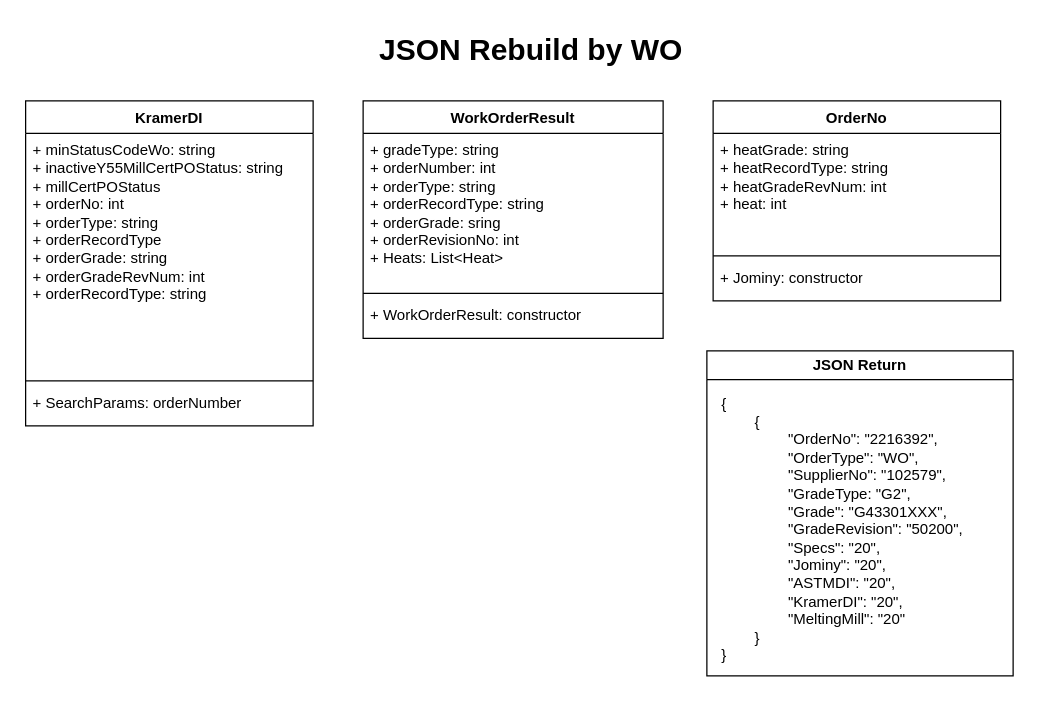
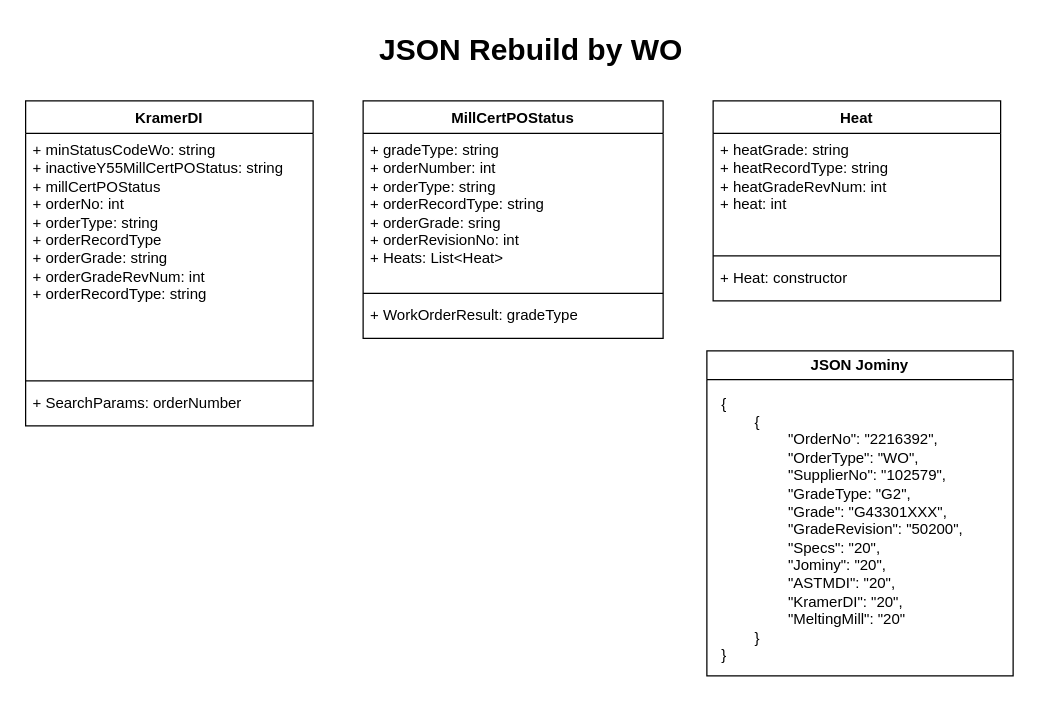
  <mxCell id="0" />
  <mxCell id="1" parent="0" />
  <mxCell id="2" value="KramerDI" style="swimlane;fontStyle=1;align=center;verticalAlign=top;childLayout=stackLayout;horizontal=1;startSize=26;horizontalStack=0;resizeParent=1;resizeParentMax=0;resizeLast=0;collapsible=1;marginBottom=0;whiteSpace=wrap;html=1;" vertex="1" parent="1"><mxGeometry x="20" y="80" width="230" height="260" as="geometry" /></mxCell>
  <mxCell id="3" value="+ minStatusCodeWo: string&lt;br&gt;+ inactiveY55MillCertPOStatus: string&lt;br&gt;+ millCertPOStatus&lt;br&gt;+ orderNo: int&lt;br&gt;+ orderType: string&lt;br&gt;+ orderRecordType&lt;br&gt;+ orderGrade: string&lt;br&gt;+ orderGradeRevNum: int&lt;br&gt;+ orderRecordType: string&lt;br&gt;" style="text;strokeColor=none;fillColor=none;align=left;verticalAlign=top;spacingLeft=4;spacingRight=4;overflow=hidden;rotatable=0;points=[[0,0.5],[1,0.5]];portConstraint=eastwest;whiteSpace=wrap;html=1;" vertex="1" parent="2"><mxGeometry y="26" width="230" height="194" as="geometry" /></mxCell>
  <mxCell id="4" value="" style="line;strokeWidth=1;fillColor=none;align=left;verticalAlign=middle;spacingTop=-1;spacingLeft=3;spacingRight=3;rotatable=0;labelPosition=right;points=[];portConstraint=eastwest;strokeColor=inherit;" vertex="1" parent="2"><mxGeometry y="220" width="230" height="8" as="geometry" /></mxCell>
  <mxCell id="5" value="+&amp;nbsp;SearchParams: orderNumber" style="text;strokeColor=none;fillColor=none;align=left;verticalAlign=top;spacingLeft=4;spacingRight=4;overflow=hidden;rotatable=0;points=[[0,0.5],[1,0.5]];portConstraint=eastwest;whiteSpace=wrap;html=1;" vertex="1" parent="2"><mxGeometry y="228" width="230" height="32" as="geometry" /></mxCell>
  <mxCell id="6" value="JSON Rebuild by WO" style="text;strokeColor=none;fillColor=none;html=1;fontSize=24;fontStyle=1;verticalAlign=middle;align=center;" vertex="1" parent="1"><mxGeometry x="374" y="20" width="100" height="40" as="geometry" /></mxCell>
- <mxCell id="7" value="WorkOrderResult" style="swimlane;fontStyle=1;align=center;verticalAlign=top;childLayout=stackLayout;horizontal=1;startSize=26;horizontalStack=0;resizeParent=1;resizeParentMax=0;resizeLast=0;collapsible=1;marginBottom=0;whiteSpace=wrap;html=1;" vertex="1" parent="1"><mxGeometry x="290" y="80" width="240" height="190" as="geometry" /></mxCell>
+ <mxCell id="7" value="MillCertPOStatus" style="swimlane;fontStyle=1;align=center;verticalAlign=top;childLayout=stackLayout;horizontal=1;startSize=26;horizontalStack=0;resizeParent=1;resizeParentMax=0;resizeLast=0;collapsible=1;marginBottom=0;whiteSpace=wrap;html=1;" vertex="1" parent="1"><mxGeometry x="290" y="80" width="240" height="190" as="geometry" /></mxCell>
  <mxCell id="8" value="+ gradeType: string&lt;br&gt;+ orderNumber: int&lt;br&gt;+ orderType: string&lt;br&gt;+ orderRecordType: string&lt;br&gt;+ orderGrade: sring&lt;br&gt;+ orderRevisionNo: int&lt;br&gt;+ Heats: List&amp;lt;Heat&amp;gt;" style="text;strokeColor=none;fillColor=none;align=left;verticalAlign=top;spacingLeft=4;spacingRight=4;overflow=hidden;rotatable=0;points=[[0,0.5],[1,0.5]];portConstraint=eastwest;whiteSpace=wrap;html=1;" vertex="1" parent="7"><mxGeometry y="26" width="240" height="124" as="geometry" /></mxCell>
  <mxCell id="9" value="" style="line;strokeWidth=1;fillColor=none;align=left;verticalAlign=middle;spacingTop=-1;spacingLeft=3;spacingRight=3;rotatable=0;labelPosition=right;points=[];portConstraint=eastwest;strokeColor=inherit;" vertex="1" parent="7"><mxGeometry y="150" width="240" height="8" as="geometry" /></mxCell>
- <mxCell id="10" value="+ WorkOrderResult: constructor" style="text;strokeColor=none;fillColor=none;align=left;verticalAlign=top;spacingLeft=4;spacingRight=4;overflow=hidden;rotatable=0;points=[[0,0.5],[1,0.5]];portConstraint=eastwest;whiteSpace=wrap;html=1;" vertex="1" parent="7"><mxGeometry y="158" width="240" height="32" as="geometry" /></mxCell>
- <mxCell id="11" value="OrderNo" style="swimlane;fontStyle=1;align=center;verticalAlign=top;childLayout=stackLayout;horizontal=1;startSize=26;horizontalStack=0;resizeParent=1;resizeParentMax=0;resizeLast=0;collapsible=1;marginBottom=0;whiteSpace=wrap;html=1;" vertex="1" parent="1"><mxGeometry x="570" y="80" width="230" height="160" as="geometry" /></mxCell>
+ <mxCell id="10" value="+ WorkOrderResult: gradeType" style="text;strokeColor=none;fillColor=none;align=left;verticalAlign=top;spacingLeft=4;spacingRight=4;overflow=hidden;rotatable=0;points=[[0,0.5],[1,0.5]];portConstraint=eastwest;whiteSpace=wrap;html=1;" vertex="1" parent="7"><mxGeometry y="158" width="240" height="32" as="geometry" /></mxCell>
+ <mxCell id="11" value="Heat" style="swimlane;fontStyle=1;align=center;verticalAlign=top;childLayout=stackLayout;horizontal=1;startSize=26;horizontalStack=0;resizeParent=1;resizeParentMax=0;resizeLast=0;collapsible=1;marginBottom=0;whiteSpace=wrap;html=1;" vertex="1" parent="1"><mxGeometry x="570" y="80" width="230" height="160" as="geometry" /></mxCell>
  <mxCell id="12" value="+ heatGrade: string&lt;br style=&quot;border-color: var(--border-color);&quot;&gt;+ heatRecordType: string&lt;br style=&quot;border-color: var(--border-color);&quot;&gt;+ heatGradeRevNum: int&lt;br style=&quot;border-color: var(--border-color);&quot;&gt;+ heat: int" style="text;strokeColor=none;fillColor=none;align=left;verticalAlign=top;spacingLeft=4;spacingRight=4;overflow=hidden;rotatable=0;points=[[0,0.5],[1,0.5]];portConstraint=eastwest;whiteSpace=wrap;html=1;" vertex="1" parent="11"><mxGeometry y="26" width="230" height="94" as="geometry" /></mxCell>
  <mxCell id="13" value="" style="line;strokeWidth=1;fillColor=none;align=left;verticalAlign=middle;spacingTop=-1;spacingLeft=3;spacingRight=3;rotatable=0;labelPosition=right;points=[];portConstraint=eastwest;strokeColor=inherit;" vertex="1" parent="11"><mxGeometry y="120" width="230" height="8" as="geometry" /></mxCell>
- <mxCell id="14" value="+ Jominy: constructor" style="text;strokeColor=none;fillColor=none;align=left;verticalAlign=top;spacingLeft=4;spacingRight=4;overflow=hidden;rotatable=0;points=[[0,0.5],[1,0.5]];portConstraint=eastwest;whiteSpace=wrap;html=1;" vertex="1" parent="11"><mxGeometry y="128" width="230" height="32" as="geometry" /></mxCell>
- <mxCell id="15" value="JSON Return" style="swimlane;whiteSpace=wrap;html=1;" vertex="1" parent="1"><mxGeometry x="565" y="280" width="245" height="260" as="geometry" /></mxCell>
+ <mxCell id="14" value="+ Heat: constructor" style="text;strokeColor=none;fillColor=none;align=left;verticalAlign=top;spacingLeft=4;spacingRight=4;overflow=hidden;rotatable=0;points=[[0,0.5],[1,0.5]];portConstraint=eastwest;whiteSpace=wrap;html=1;" vertex="1" parent="11"><mxGeometry y="128" width="230" height="32" as="geometry" /></mxCell>
+ <mxCell id="15" value="JSON Jominy" style="swimlane;whiteSpace=wrap;html=1;" vertex="1" parent="1"><mxGeometry x="565" y="280" width="245" height="260" as="geometry" /></mxCell>
  <mxCell id="16" value="{&lt;br&gt;&lt;span style=&quot;white-space: pre;&quot;&gt;&#09;&lt;/span&gt;{&lt;br&gt;&lt;span style=&quot;white-space: pre;&quot;&gt;&#09;&lt;span style=&quot;white-space: pre;&quot;&gt;&#09;&lt;/span&gt;&quot;O&lt;/span&gt;rderNo&quot;: &quot;2216392&quot;,&lt;br&gt;&lt;div style=&quot;&quot;&gt;&lt;span style=&quot;white-space-collapse: preserve; background-color: initial;&quot;&gt;&#09;&lt;/span&gt;&lt;span style=&quot;white-space-collapse: preserve; background-color: initial;&quot;&gt;&#09;&lt;/span&gt;&quot;OrderType&quot;: &quot;WO&quot;,&lt;/div&gt;&lt;div style=&quot;&quot;&gt;&lt;span style=&quot;white-space: pre;&quot;&gt;&#09;&lt;/span&gt;&lt;span style=&quot;white-space: pre;&quot;&gt;&#09;&lt;/span&gt;&quot;SupplierNo&quot;: &quot;102579&quot;,&lt;br&gt;&lt;/div&gt;&lt;div style=&quot;&quot;&gt;&lt;span style=&quot;white-space: pre;&quot;&gt;&#09;&lt;/span&gt;&lt;span style=&quot;white-space: pre;&quot;&gt;&#09;&lt;/span&gt;&quot;GradeType: &quot;G2&quot;,&lt;br&gt;&lt;/div&gt;&lt;div style=&quot;&quot;&gt;&lt;span style=&quot;white-space: pre;&quot;&gt;&#09;&lt;/span&gt;&lt;span style=&quot;white-space: pre;&quot;&gt;&#09;&lt;/span&gt;&quot;Grade&quot;: &quot;G43301XXX&quot;,&lt;br&gt;&lt;/div&gt;&lt;div style=&quot;&quot;&gt;&lt;span style=&quot;white-space: pre;&quot;&gt;&#09;&lt;/span&gt;&lt;span style=&quot;white-space: pre;&quot;&gt;&#09;&lt;/span&gt;&quot;GradeRevision&quot;: &quot;50200&quot;,&lt;br&gt;&lt;/div&gt;&lt;div style=&quot;&quot;&gt;&lt;span style=&quot;white-space: pre;&quot;&gt;&#09;&lt;/span&gt;&lt;span style=&quot;white-space: pre;&quot;&gt;&#09;&lt;/span&gt;&quot;Specs&quot;: &quot;20&quot;,&lt;br&gt;&lt;/div&gt;&lt;div style=&quot;&quot;&gt;&lt;span style=&quot;white-space: pre;&quot;&gt;&#09;&lt;/span&gt;&lt;span style=&quot;white-space: pre;&quot;&gt;&#09;&lt;/span&gt;&quot;Jominy&quot;: &quot;20&quot;,&lt;br&gt;&lt;/div&gt;&lt;div style=&quot;&quot;&gt;&lt;span style=&quot;white-space: pre;&quot;&gt;&#09;&lt;/span&gt;&lt;span style=&quot;white-space: pre;&quot;&gt;&#09;&lt;/span&gt;&quot;ASTMDI&quot;: &quot;20&quot;,&lt;br&gt;&lt;/div&gt;&lt;div style=&quot;&quot;&gt;&lt;span style=&quot;white-space: pre;&quot;&gt;&#09;&lt;/span&gt;&lt;span style=&quot;white-space: pre;&quot;&gt;&#09;&lt;/span&gt;&quot;KramerDI&quot;: &quot;20&quot;,&lt;br&gt;&lt;/div&gt;&lt;div style=&quot;&quot;&gt;&lt;span style=&quot;white-space: pre;&quot;&gt;&#09;&lt;/span&gt;&lt;span style=&quot;white-space: pre;&quot;&gt;&#09;&lt;/span&gt;&quot;MeltingMill&quot;: &quot;20&quot;&lt;/div&gt;&lt;span style=&quot;white-space: pre;&quot;&gt;&#09;&lt;/span&gt;}&lt;br&gt;}" style="text;html=1;align=left;verticalAlign=middle;resizable=0;points=[];autosize=1;strokeColor=none;fillColor=none;" vertex="1" parent="15"><mxGeometry x="10" y="28" width="220" height="230" as="geometry" /></mxCell>
